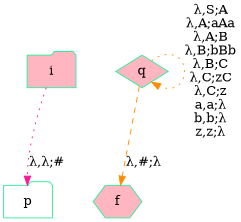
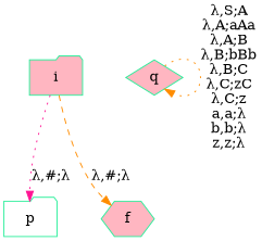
  digraph {
    rankdir=TB
    node [color="#28EE99" fillcolor=lightpink shape=folder style=filled]
    edge [color=darkorange style=dotted]
    n1 [label=i]
    n2 [fillcolor=white label=p]
    n3 [label=q shape=diamond width=0.8]
    n4 [label=f shape=hexagon]
-   n1 -> n2 [color=deeppink label="λ,λ;#"]
+   n1 -> n2 [color=deeppink label="λ,#;λ"]
    n3 -> n3 [label="λ,S;A\nλ,A;aAa\nλ,A;B\nλ,B;bBb\nλ,B;C\nλ,C;zC\nλ,C;z\na,a;λ\nb,b;λ\nz,z;λ\n"]
-   n3 -> n4 [label="λ,#;λ" style=dashed]
+   n1 -> n4 [label="λ,#;λ" style=dashed]
  }
